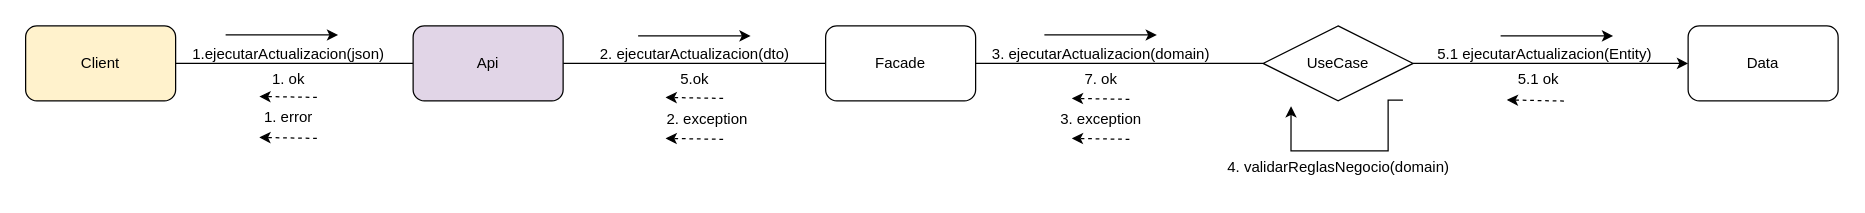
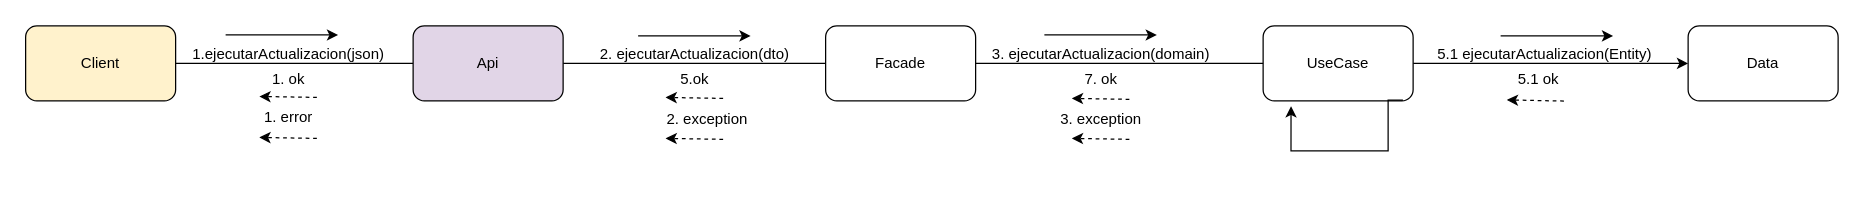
  <mxCell id="0" />
  <mxCell id="1" parent="0" />
  <mxCell id="2" style="edgeStyle=orthogonalEdgeStyle;rounded=0;orthogonalLoop=1;jettySize=auto;html=1;entryX=0;entryY=0.5;entryDx=0;entryDy=0;" edge="1" parent="1" source="3" target="10"><mxGeometry relative="1" as="geometry" /></mxCell>
- <mxCell id="3" value="UseCase" style="rhombus;whiteSpace=wrap;html=1;" vertex="1" parent="1"><mxGeometry x="1010" y="20" width="120" height="60" as="geometry" /></mxCell>
+ <mxCell id="3" value="UseCase" style="rounded=1;whiteSpace=wrap;html=1;" vertex="1" parent="1"><mxGeometry x="1010" y="20" width="120" height="60" as="geometry" /></mxCell>
  <mxCell id="4" style="edgeStyle=orthogonalEdgeStyle;rounded=0;orthogonalLoop=1;jettySize=auto;html=1;entryX=0;entryY=0.5;entryDx=0;entryDy=0;endArrow=none;endFill=0;" edge="1" parent="1" source="5" target="3"><mxGeometry relative="1" as="geometry" /></mxCell>
  <mxCell id="5" value="Facade" style="rounded=1;whiteSpace=wrap;html=1;" vertex="1" parent="1"><mxGeometry x="660" y="20" width="120" height="60" as="geometry" /></mxCell>
  <mxCell id="6" style="edgeStyle=orthogonalEdgeStyle;rounded=0;orthogonalLoop=1;jettySize=auto;html=1;endArrow=none;endFill=0;" edge="1" parent="1" source="7" target="9"><mxGeometry relative="1" as="geometry" /></mxCell>
  <mxCell id="7" value="Client&lt;br&gt;" style="rounded=1;whiteSpace=wrap;html=1;fillColor=#fff2cc;" vertex="1" parent="1"><mxGeometry x="20" y="20" width="120" height="60" as="geometry" /></mxCell>
  <mxCell id="8" style="edgeStyle=orthogonalEdgeStyle;rounded=0;orthogonalLoop=1;jettySize=auto;html=1;entryX=0;entryY=0.5;entryDx=0;entryDy=0;endArrow=none;endFill=0;" edge="1" parent="1" source="9" target="5"><mxGeometry relative="1" as="geometry" /></mxCell>
  <mxCell id="9" value="Api" style="rounded=1;whiteSpace=wrap;html=1;fillColor=#e1d5e7;" vertex="1" parent="1"><mxGeometry x="330" y="20" width="120" height="60" as="geometry" /></mxCell>
  <mxCell id="10" value="Data" style="rounded=1;whiteSpace=wrap;html=1;" vertex="1" parent="1"><mxGeometry x="1350" y="20" width="120" height="60" as="geometry" /></mxCell>
  <mxCell id="11" value="1.ejecutarActualizacion(json)" style="text;html=1;align=center;verticalAlign=middle;resizable=0;points=[];autosize=1;strokeColor=none;fillColor=none;" vertex="1" parent="1"><mxGeometry x="140" y="28" width="180" height="30" as="geometry" /></mxCell>
  <mxCell id="12" value="2. ejecutarActualizacion(dto)" style="text;html=1;align=center;verticalAlign=middle;resizable=0;points=[];autosize=1;strokeColor=none;fillColor=none;" vertex="1" parent="1"><mxGeometry x="470" y="28" width="170" height="30" as="geometry" /></mxCell>
  <mxCell id="13" value="3. ejecutarActualizacion(domain)" style="text;html=1;align=center;verticalAlign=middle;resizable=0;points=[];autosize=1;strokeColor=none;fillColor=none;" vertex="1" parent="1"><mxGeometry x="780" y="28" width="200" height="30" as="geometry" /></mxCell>
  <mxCell id="14" value="" style="endArrow=classic;html=1;rounded=0;" edge="1" parent="1"><mxGeometry width="50" height="50" relative="1" as="geometry"><mxPoint x="835" y="27.23" as="sourcePoint" /><mxPoint x="925" y="27.23" as="targetPoint" /></mxGeometry></mxCell>
  <mxCell id="15" value="" style="endArrow=classic;html=1;rounded=0;" edge="1" parent="1"><mxGeometry width="50" height="50" relative="1" as="geometry"><mxPoint x="180" y="27.23" as="sourcePoint" /><mxPoint x="270" y="27.23" as="targetPoint" /></mxGeometry></mxCell>
  <mxCell id="16" value="" style="endArrow=classic;html=1;rounded=0;" edge="1" parent="1"><mxGeometry width="50" height="50" relative="1" as="geometry"><mxPoint x="510" y="28" as="sourcePoint" /><mxPoint x="600" y="28" as="targetPoint" /></mxGeometry></mxCell>
  <mxCell id="17" style="edgeStyle=orthogonalEdgeStyle;rounded=0;orthogonalLoop=1;jettySize=auto;html=1;entryX=0.186;entryY=1.07;entryDx=0;entryDy=0;entryPerimeter=0;exitX=0.932;exitY=0.99;exitDx=0;exitDy=0;exitPerimeter=0;" edge="1" parent="1" source="3" target="3"><mxGeometry relative="1" as="geometry"><Array as="points"><mxPoint x="1110" y="79" /><mxPoint x="1110" y="120" /><mxPoint x="1032" y="120" /></Array></mxGeometry></mxCell>
- <mxCell id="18" value="4. validarReglasNegocio(domain)" style="text;html=1;align=center;verticalAlign=middle;resizable=0;points=[];autosize=1;strokeColor=none;fillColor=none;" vertex="1" parent="1"><mxGeometry x="970" y="118" width="200" height="30" as="geometry" /></mxCell>
  <mxCell id="19" value="5.1 ejecutarActualizacion(Entity)" style="text;html=1;align=center;verticalAlign=middle;resizable=0;points=[];autosize=1;strokeColor=none;fillColor=none;" vertex="1" parent="1"><mxGeometry x="1140" y="28" width="190" height="30" as="geometry" /></mxCell>
  <mxCell id="20" value="" style="endArrow=classic;html=1;rounded=0;" edge="1" parent="1"><mxGeometry width="50" height="50" relative="1" as="geometry"><mxPoint x="1200" y="28" as="sourcePoint" /><mxPoint x="1290" y="28" as="targetPoint" /></mxGeometry></mxCell>
  <mxCell id="21" value="" style="endArrow=classic;html=1;rounded=0;exitX=0.844;exitY=1.072;exitDx=0;exitDy=0;exitPerimeter=0;dashed=1;" edge="1" parent="1" source="22"><mxGeometry width="50" height="50" relative="1" as="geometry"><mxPoint x="1265" y="79.23" as="sourcePoint" /><mxPoint x="1205" y="79.23" as="targetPoint" /></mxGeometry></mxCell>
  <mxCell id="22" value="5.1 ok" style="text;html=1;align=center;verticalAlign=middle;resizable=0;points=[];autosize=1;strokeColor=none;fillColor=none;" vertex="1" parent="1"><mxGeometry x="1200" y="48" width="60" height="30" as="geometry" /></mxCell>
  <mxCell id="23" value="" style="endArrow=classic;html=1;rounded=0;exitX=0.844;exitY=1.072;exitDx=0;exitDy=0;exitPerimeter=0;dashed=1;" edge="1" parent="1"><mxGeometry width="50" height="50" relative="1" as="geometry"><mxPoint x="903" y="78.77" as="sourcePoint" /><mxPoint x="857" y="78" as="targetPoint" /></mxGeometry></mxCell>
  <mxCell id="24" value="7. ok" style="text;html=1;align=center;verticalAlign=middle;resizable=0;points=[];autosize=1;strokeColor=none;fillColor=none;" vertex="1" parent="1"><mxGeometry x="855" y="48" width="50" height="30" as="geometry" /></mxCell>
  <mxCell id="25" value="" style="endArrow=classic;html=1;rounded=0;exitX=0.844;exitY=1.072;exitDx=0;exitDy=0;exitPerimeter=0;dashed=1;" edge="1" parent="1"><mxGeometry width="50" height="50" relative="1" as="geometry"><mxPoint x="903" y="110.77" as="sourcePoint" /><mxPoint x="857" y="110" as="targetPoint" /></mxGeometry></mxCell>
  <mxCell id="26" value="3. exception" style="text;html=1;align=center;verticalAlign=middle;resizable=0;points=[];autosize=1;strokeColor=none;fillColor=none;" vertex="1" parent="1"><mxGeometry x="835" y="80" width="90" height="30" as="geometry" /></mxCell>
  <mxCell id="27" value="" style="endArrow=classic;html=1;rounded=0;exitX=0.844;exitY=1.072;exitDx=0;exitDy=0;exitPerimeter=0;dashed=1;" edge="1" parent="1"><mxGeometry width="50" height="50" relative="1" as="geometry"><mxPoint x="578" y="78" as="sourcePoint" /><mxPoint x="532" y="77.23" as="targetPoint" /></mxGeometry></mxCell>
  <mxCell id="28" value="" style="endArrow=classic;html=1;rounded=0;exitX=0.844;exitY=1.072;exitDx=0;exitDy=0;exitPerimeter=0;dashed=1;" edge="1" parent="1"><mxGeometry width="50" height="50" relative="1" as="geometry"><mxPoint x="578" y="110.77" as="sourcePoint" /><mxPoint x="532" y="110" as="targetPoint" /></mxGeometry></mxCell>
  <mxCell id="29" value="5.ok" style="text;html=1;align=center;verticalAlign=middle;resizable=0;points=[];autosize=1;strokeColor=none;fillColor=none;" vertex="1" parent="1"><mxGeometry x="530" y="48" width="50" height="30" as="geometry" /></mxCell>
  <mxCell id="30" value="2. exception" style="text;html=1;align=center;verticalAlign=middle;resizable=0;points=[];autosize=1;strokeColor=none;fillColor=none;" vertex="1" parent="1"><mxGeometry x="520" y="80" width="90" height="30" as="geometry" /></mxCell>
  <mxCell id="31" value="" style="endArrow=classic;html=1;rounded=0;exitX=0.844;exitY=1.072;exitDx=0;exitDy=0;exitPerimeter=0;dashed=1;" edge="1" parent="1"><mxGeometry width="50" height="50" relative="1" as="geometry"><mxPoint x="253" y="77.23" as="sourcePoint" /><mxPoint x="207" y="76.46" as="targetPoint" /></mxGeometry></mxCell>
  <mxCell id="32" value="" style="endArrow=classic;html=1;rounded=0;exitX=0.844;exitY=1.072;exitDx=0;exitDy=0;exitPerimeter=0;dashed=1;" edge="1" parent="1"><mxGeometry width="50" height="50" relative="1" as="geometry"><mxPoint x="253" y="110" as="sourcePoint" /><mxPoint x="207" y="109.23" as="targetPoint" /></mxGeometry></mxCell>
  <mxCell id="33" value="1. ok" style="text;html=1;align=center;verticalAlign=middle;resizable=0;points=[];autosize=1;strokeColor=none;fillColor=none;" vertex="1" parent="1"><mxGeometry x="205" y="48" width="50" height="30" as="geometry" /></mxCell>
  <mxCell id="34" value="1. error" style="text;html=1;align=center;verticalAlign=middle;resizable=0;points=[];autosize=1;strokeColor=none;fillColor=none;" vertex="1" parent="1"><mxGeometry x="200" y="78" width="60" height="30" as="geometry" /></mxCell>
